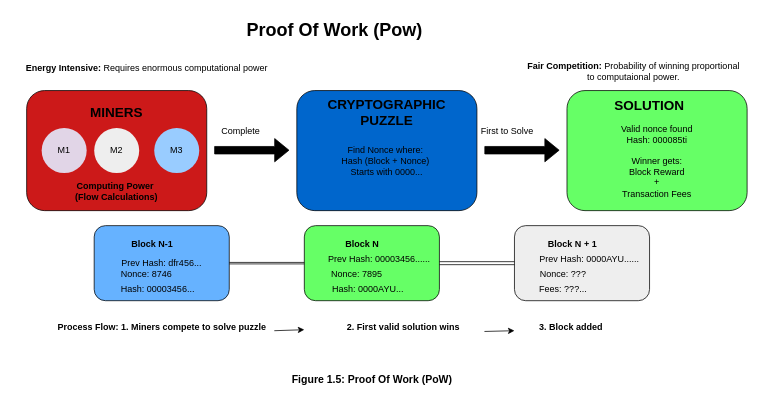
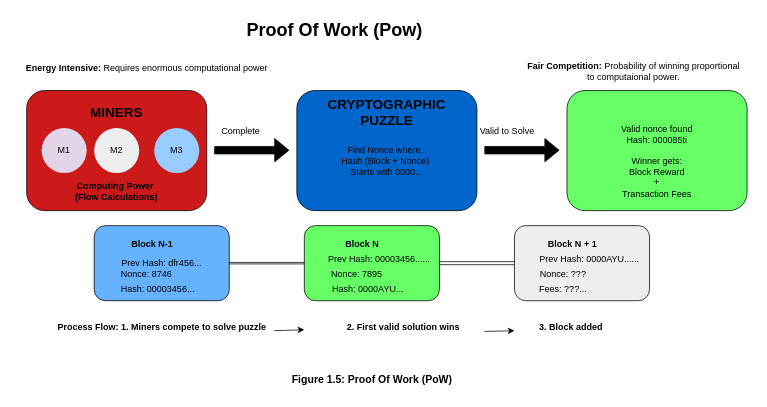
  <mxCell id="0" />
  <mxCell id="1" parent="0" />
  <mxCell id="2" value="" style="rounded=1;whiteSpace=wrap;html=1;fillColor=#CC1919;" vertex="1" parent="1"><mxGeometry x="35" y="120" width="240" height="160" as="geometry" /></mxCell>
  <mxCell id="3" value="M1" style="ellipse;whiteSpace=wrap;html=1;aspect=fixed;fillColor=#e1d5e7;strokeColor=none;" vertex="1" parent="1"><mxGeometry x="55" y="170" width="60" height="60" as="geometry" /></mxCell>
  <mxCell id="4" value="M2" style="ellipse;whiteSpace=wrap;html=1;aspect=fixed;fillColor=#eeeeee;strokeColor=none;" vertex="1" parent="1"><mxGeometry x="125" y="170" width="60" height="60" as="geometry" /></mxCell>
  <mxCell id="5" value="M3" style="ellipse;whiteSpace=wrap;html=1;aspect=fixed;fillColor=#99CCFF;strokeColor=none;" vertex="1" parent="1"><mxGeometry x="205" y="170" width="60" height="60" as="geometry" /></mxCell>
  <mxCell id="6" value="&lt;b&gt;&lt;font style=&quot;font-size: 18px;&quot;&gt;MINERS&lt;/font&gt;&lt;/b&gt;" style="text;html=1;align=center;verticalAlign=middle;whiteSpace=wrap;rounded=0;strokeColor=none;" vertex="1" parent="1"><mxGeometry x="100" y="130" width="110" height="40" as="geometry" /></mxCell>
  <mxCell id="7" value="&lt;b&gt;Computing Power&amp;nbsp;&lt;/b&gt;&lt;div&gt;&lt;b&gt;(Flow Calculations)&lt;/b&gt;&lt;/div&gt;" style="text;html=1;align=center;verticalAlign=middle;whiteSpace=wrap;rounded=0;" vertex="1" parent="1"><mxGeometry x="85" y="240" width="140" height="30" as="geometry" /></mxCell>
  <mxCell id="8" value="" style="shape=flexArrow;endArrow=classic;html=1;rounded=0;fillColor=#000000;" edge="1" parent="1"><mxGeometry width="50" height="50" relative="1" as="geometry"><mxPoint x="285" y="199.5" as="sourcePoint" /><mxPoint x="385" y="199.5" as="targetPoint" /></mxGeometry></mxCell>
  <mxCell id="9" value="&lt;div&gt;&lt;br&gt;&lt;/div&gt;&lt;div&gt;&lt;br&gt;&lt;/div&gt;&lt;div&gt;&lt;br&gt;&lt;/div&gt;Find Nonce where:&amp;nbsp;&lt;div&gt;Hash (Block + Nonce)&amp;nbsp;&lt;/div&gt;&lt;div&gt;Starts with 0000...&lt;/div&gt;&lt;div&gt;&lt;br&gt;&lt;/div&gt;" style="rounded=1;whiteSpace=wrap;html=1;fillColor=#0066CC;" vertex="1" parent="1"><mxGeometry x="395" y="120" width="240" height="160" as="geometry" /></mxCell>
  <mxCell id="10" value="&lt;b&gt;&lt;font style=&quot;font-size: 18px;&quot;&gt;CRYPTOGRAPHIC PUZZLE&lt;/font&gt;&lt;/b&gt;" style="text;html=1;align=center;verticalAlign=middle;whiteSpace=wrap;rounded=0;strokeColor=none;" vertex="1" parent="1"><mxGeometry x="405" y="130" width="220" height="40" as="geometry" /></mxCell>
  <mxCell id="11" value="" style="shape=flexArrow;endArrow=classic;html=1;rounded=0;fillColor=#000000;" edge="1" parent="1"><mxGeometry width="50" height="50" relative="1" as="geometry"><mxPoint x="645" y="199.5" as="sourcePoint" /><mxPoint x="745" y="199.5" as="targetPoint" /></mxGeometry></mxCell>
  <mxCell id="12" value="&lt;div&gt;&lt;br&gt;&lt;/div&gt;&lt;div&gt;&lt;br&gt;&lt;/div&gt;Valid nonce found&lt;div&gt;Hash: 000085ti&lt;/div&gt;&lt;div&gt;&lt;br&gt;&lt;/div&gt;&lt;div&gt;Winner gets:&lt;/div&gt;&lt;div&gt;Block Reward&lt;/div&gt;&lt;div&gt;+&lt;/div&gt;&lt;div&gt;Transaction Fees&lt;/div&gt;" style="rounded=1;whiteSpace=wrap;html=1;fillColor=#66FF66;" vertex="1" parent="1"><mxGeometry x="755" y="120" width="240" height="160" as="geometry" /></mxCell>
- <mxCell id="13" value="&lt;b&gt;&lt;font style=&quot;font-size: 18px;&quot;&gt;SOLUTION&lt;/font&gt;&lt;/b&gt;&lt;div&gt;&lt;b&gt;&lt;font style=&quot;font-size: 18px;&quot;&gt;&lt;br&gt;&lt;/font&gt;&lt;/b&gt;&lt;/div&gt;" style="text;html=1;align=center;verticalAlign=middle;whiteSpace=wrap;rounded=0;strokeColor=none;" vertex="1" parent="1"><mxGeometry x="755" y="130" width="220" height="42" as="geometry" /></mxCell>
  <mxCell id="14" value="" style="rounded=1;whiteSpace=wrap;html=1;fillColor=#66B2FF;" vertex="1" parent="1"><mxGeometry x="125" y="300" width="180" height="100" as="geometry" /></mxCell>
  <mxCell id="15" value="&lt;b&gt;Block N-1&lt;/b&gt;" style="text;html=1;align=center;verticalAlign=middle;whiteSpace=wrap;rounded=0;" vertex="1" parent="1"><mxGeometry x="150" y="310" width="105" height="30" as="geometry" /></mxCell>
  <mxCell id="16" value="Prev Hash: dfr456..." style="text;html=1;align=center;verticalAlign=middle;whiteSpace=wrap;rounded=0;" vertex="1" parent="1"><mxGeometry x="145" y="335" width="140" height="30" as="geometry" /></mxCell>
  <mxCell id="17" value="Nonce: 8746" style="text;html=1;align=center;verticalAlign=middle;whiteSpace=wrap;rounded=0;" vertex="1" parent="1"><mxGeometry x="125" y="350" width="140" height="30" as="geometry" /></mxCell>
  <mxCell id="18" value="Hash: 00003456..." style="text;html=1;align=center;verticalAlign=middle;whiteSpace=wrap;rounded=0;" vertex="1" parent="1"><mxGeometry x="125" y="370" width="170" height="30" as="geometry" /></mxCell>
  <mxCell id="19" value="" style="rounded=1;whiteSpace=wrap;html=1;fillColor=#66FF66;" vertex="1" parent="1"><mxGeometry x="405" y="300" width="180" height="100" as="geometry" /></mxCell>
  <mxCell id="20" value="&lt;b&gt;Block N&lt;/b&gt;" style="text;html=1;align=center;verticalAlign=middle;whiteSpace=wrap;rounded=0;" vertex="1" parent="1"><mxGeometry x="430" y="310" width="105" height="30" as="geometry" /></mxCell>
  <mxCell id="21" value="Nonce: 7895" style="text;html=1;align=center;verticalAlign=middle;whiteSpace=wrap;rounded=0;" vertex="1" parent="1"><mxGeometry x="405" y="350" width="140" height="30" as="geometry" /></mxCell>
  <mxCell id="22" value="Hash: 0000AYU..." style="text;html=1;align=center;verticalAlign=middle;whiteSpace=wrap;rounded=0;" vertex="1" parent="1"><mxGeometry x="405" y="370" width="170" height="30" as="geometry" /></mxCell>
  <mxCell id="23" value="Prev Hash: 00003456......" style="text;html=1;align=center;verticalAlign=middle;whiteSpace=wrap;rounded=0;" vertex="1" parent="1"><mxGeometry x="430" y="330" width="150" height="30" as="geometry" /></mxCell>
  <mxCell id="24" value="" style="rounded=1;whiteSpace=wrap;html=1;fillColor=#EEEEEE;" vertex="1" parent="1"><mxGeometry x="685" y="300" width="180" height="100" as="geometry" /></mxCell>
  <mxCell id="25" value="&lt;b&gt;Block N + 1&lt;/b&gt;" style="text;html=1;align=center;verticalAlign=middle;whiteSpace=wrap;rounded=0;" vertex="1" parent="1"><mxGeometry x="710" y="310" width="105" height="30" as="geometry" /></mxCell>
  <mxCell id="26" value="Fees: ???..." style="text;html=1;align=center;verticalAlign=middle;whiteSpace=wrap;rounded=0;" vertex="1" parent="1"><mxGeometry x="665" y="370" width="170" height="30" as="geometry" /></mxCell>
  <mxCell id="27" value="Prev Hash: 0000AYU......" style="text;html=1;align=center;verticalAlign=middle;whiteSpace=wrap;rounded=0;" vertex="1" parent="1"><mxGeometry x="710" y="330" width="150" height="30" as="geometry" /></mxCell>
  <mxCell id="28" value="Nonce: ???" style="text;html=1;align=center;verticalAlign=middle;whiteSpace=wrap;rounded=0;" vertex="1" parent="1"><mxGeometry x="665" y="350" width="170" height="30" as="geometry" /></mxCell>
  <mxCell id="29" value="" style="shape=link;html=1;rounded=0;" edge="1" parent="1"><mxGeometry width="100" relative="1" as="geometry"><mxPoint x="585" y="350" as="sourcePoint" /><mxPoint x="685" y="350" as="targetPoint" /></mxGeometry></mxCell>
  <mxCell id="30" value="" style="shape=link;html=1;rounded=0;width=-2;" edge="1" parent="1"><mxGeometry width="100" relative="1" as="geometry"><mxPoint x="305" y="350" as="sourcePoint" /><mxPoint x="405" y="350" as="targetPoint" /></mxGeometry></mxCell>
- <mxCell id="31" value="First to Solve" style="text;html=1;align=center;verticalAlign=middle;resizable=0;points=[];autosize=1;strokeColor=none;fillColor=none;" vertex="1" parent="1"><mxGeometry x="630" y="160" width="90" height="30" as="geometry" /></mxCell>
+ <mxCell id="31" value="Valid to Solve" style="text;html=1;align=center;verticalAlign=middle;resizable=0;points=[];autosize=1;strokeColor=none;fillColor=none;" vertex="1" parent="1"><mxGeometry x="630" y="160" width="90" height="30" as="geometry" /></mxCell>
  <mxCell id="32" value="Complete" style="text;html=1;align=center;verticalAlign=middle;resizable=0;points=[];autosize=1;strokeColor=none;fillColor=none;" vertex="1" parent="1"><mxGeometry x="285" y="160" width="70" height="30" as="geometry" /></mxCell>
  <mxCell id="33" value="&lt;b&gt;Energy Intensive: &lt;/b&gt;Requires enormous computational power" style="text;html=1;align=center;verticalAlign=middle;resizable=0;points=[];autosize=1;strokeColor=none;fillColor=none;" vertex="1" parent="1"><mxGeometry x="20" y="75" width="350" height="30" as="geometry" /></mxCell>
  <mxCell id="34" value="&lt;b&gt;Fair Competition: &lt;/b&gt;Probability of winning proportional&amp;nbsp;&lt;div&gt;to computaional power.&amp;nbsp;&lt;/div&gt;" style="text;html=1;align=center;verticalAlign=middle;resizable=0;points=[];autosize=1;strokeColor=none;fillColor=none;" vertex="1" parent="1"><mxGeometry x="690" y="75" width="310" height="40" as="geometry" /></mxCell>
  <mxCell id="35" value="&lt;font style=&quot;font-size: 24px;&quot;&gt;&lt;b&gt;Proof Of Work (Pow)&lt;/b&gt;&lt;/font&gt;" style="text;html=1;align=center;verticalAlign=middle;resizable=0;points=[];autosize=1;strokeColor=none;fillColor=none;" vertex="1" parent="1"><mxGeometry x="315" y="20" width="260" height="40" as="geometry" /></mxCell>
  <mxCell id="36" value="&lt;b&gt;Process Flow: 1. Miners compete to solve puzzle&lt;/b&gt;" style="text;html=1;align=center;verticalAlign=middle;resizable=0;points=[];autosize=1;strokeColor=none;fillColor=none;" vertex="1" parent="1"><mxGeometry x="65" y="420" width="300" height="30" as="geometry" /></mxCell>
  <mxCell id="37" value="&lt;b&gt;&amp;nbsp; &amp;nbsp; &amp;nbsp; &amp;nbsp; &amp;nbsp; &amp;nbsp; &amp;nbsp;2. First valid solution wins&lt;/b&gt;" style="text;html=1;align=center;verticalAlign=middle;resizable=0;points=[];autosize=1;strokeColor=none;fillColor=none;" vertex="1" parent="1"><mxGeometry x="405" y="420" width="220" height="30" as="geometry" /></mxCell>
  <mxCell id="38" value="&lt;b&gt;&amp;nbsp; &amp;nbsp; &amp;nbsp; 3. Block added&lt;/b&gt;" style="text;html=1;align=center;verticalAlign=middle;resizable=0;points=[];autosize=1;strokeColor=none;fillColor=none;" vertex="1" parent="1"><mxGeometry x="685" y="420" width="130" height="30" as="geometry" /></mxCell>
  <mxCell id="39" value="" style="endArrow=classic;html=1;rounded=0;" edge="1" parent="1" target="37"><mxGeometry width="50" height="50" relative="1" as="geometry"><mxPoint x="365" y="440" as="sourcePoint" /><mxPoint x="415" y="390" as="targetPoint" /></mxGeometry></mxCell>
  <mxCell id="40" value="" style="endArrow=classic;html=1;rounded=0;" edge="1" parent="1"><mxGeometry width="50" height="50" relative="1" as="geometry"><mxPoint x="645" y="441" as="sourcePoint" /><mxPoint x="685" y="440" as="targetPoint" /></mxGeometry></mxCell>
  <mxCell id="41" value="&lt;b&gt;&lt;font style=&quot;font-size: 14px;&quot;&gt;Figure 1.5: Proof Of Work (PoW)&lt;/font&gt;&lt;/b&gt;" style="text;html=1;align=center;verticalAlign=middle;resizable=0;points=[];autosize=1;strokeColor=none;fillColor=none;" vertex="1" parent="1"><mxGeometry x="375" y="490" width="240" height="30" as="geometry" /></mxCell>
